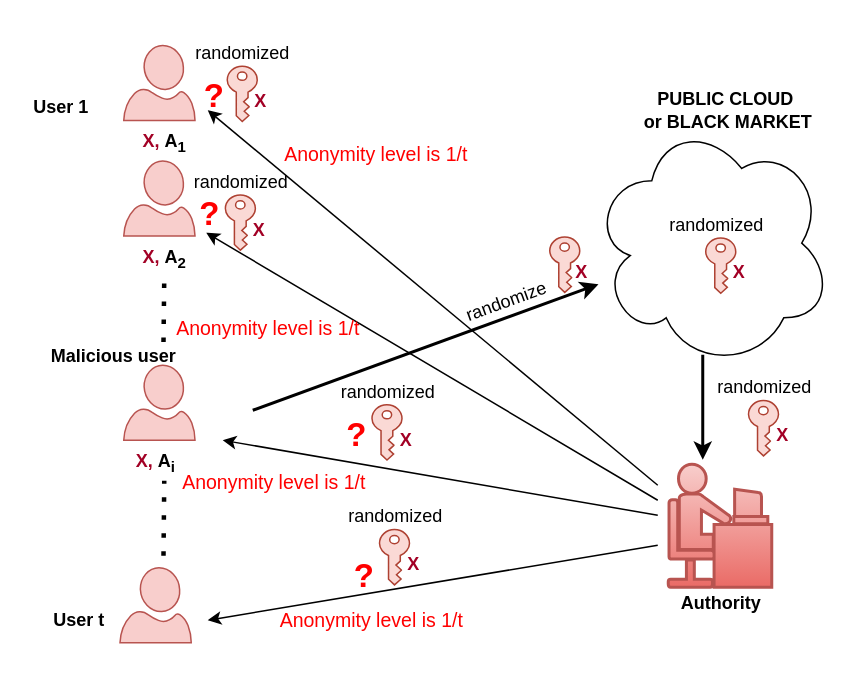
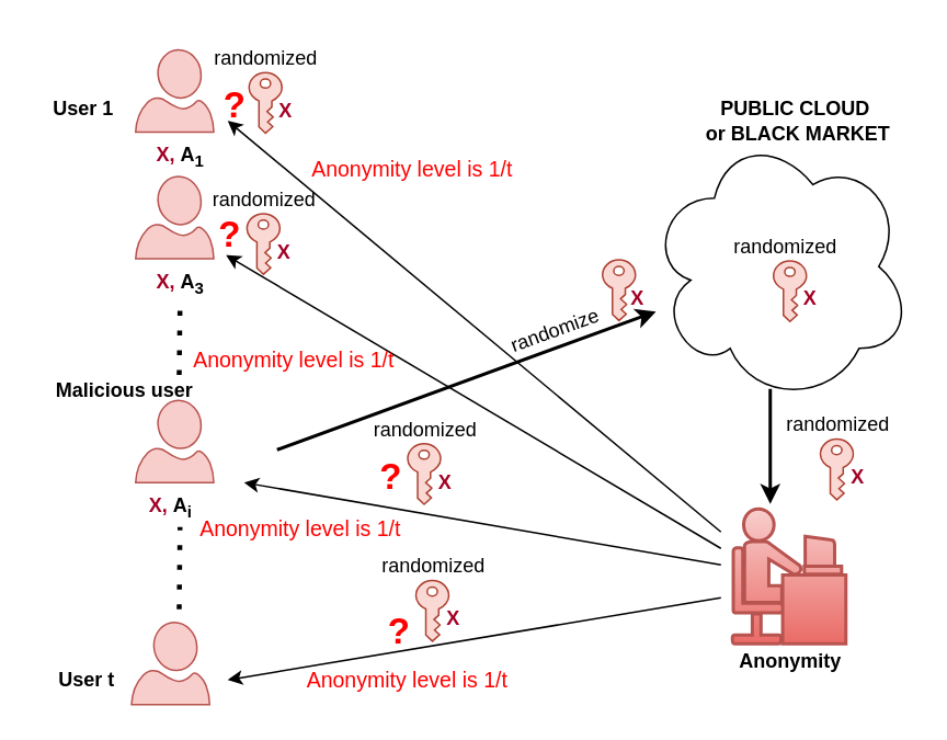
  <mxCell id="0" />
  <mxCell id="1" parent="0" />
  <mxCell id="2" value="" style="ellipse;shape=cloud;whiteSpace=wrap;html=1;" parent="1" vertex="1"><mxGeometry x="394" y="78.58" width="160" height="166" as="geometry" /></mxCell>
  <mxCell id="3" value="" style="verticalLabelPosition=bottom;html=1;verticalAlign=top;align=center;strokeColor=#b85450;fillColor=#f8cecc;shape=mxgraph.azure.user;" parent="1" vertex="1"><mxGeometry x="82" y="29.86" width="47.5" height="50" as="geometry" /></mxCell>
  <mxCell id="4" value="" style="verticalLabelPosition=bottom;html=1;verticalAlign=top;align=center;strokeColor=#b85450;fillColor=#f8cecc;shape=mxgraph.azure.user;" parent="1" vertex="1"><mxGeometry x="82" y="243" width="47.5" height="50" as="geometry" /></mxCell>
  <mxCell id="5" value="" style="verticalLabelPosition=bottom;html=1;verticalAlign=top;align=center;strokeColor=#b85450;fillColor=#f8cecc;shape=mxgraph.azure.user;" parent="1" vertex="1"><mxGeometry x="79.5" y="378" width="47.5" height="50" as="geometry" /></mxCell>
  <mxCell id="6" value="&lt;font color=&quot;#a20025&quot;&gt;X,&lt;/font&gt;&amp;nbsp;A&lt;sub&gt;1&lt;/sub&gt;" style="text;html=1;align=center;verticalAlign=middle;resizable=0;points=[];autosize=1;strokeColor=none;fillColor=none;fontStyle=1" parent="1" vertex="1"><mxGeometry x="84" y="79.86" width="50" height="30" as="geometry" /></mxCell>
  <mxCell id="7" value="" style="sketch=0;pointerEvents=1;shadow=0;dashed=0;html=1;strokeColor=#ae4132;labelPosition=center;verticalLabelPosition=bottom;verticalAlign=top;outlineConnect=0;align=center;shape=mxgraph.office.security.key_permissions;fillColor=#fad9d5;rotation=0;" parent="1" vertex="1"><mxGeometry x="470" y="158.15" width="20" height="36.85" as="geometry" /></mxCell>
  <mxCell id="8" value="PUBLIC CLOUD&lt;div&gt;&amp;nbsp;or BLACK MARKET&lt;/div&gt;" style="text;html=1;align=center;verticalAlign=middle;resizable=0;points=[];autosize=1;strokeColor=none;fillColor=none;fontStyle=1" parent="1" vertex="1"><mxGeometry x="418" y="52.86" width="130" height="40" as="geometry" /></mxCell>
  <mxCell id="9" value="randomized" style="text;html=1;align=center;verticalAlign=middle;resizable=0;points=[];autosize=1;strokeColor=none;fillColor=none;fontStyle=0" parent="1" vertex="1"><mxGeometry x="432" y="135" width="90" height="30" as="geometry" /></mxCell>
  <mxCell id="10" value="" style="sketch=0;pointerEvents=1;shadow=0;dashed=0;html=1;strokeColor=#ae4132;labelPosition=center;verticalLabelPosition=bottom;verticalAlign=top;outlineConnect=0;align=center;shape=mxgraph.office.security.key_permissions;fillColor=#fad9d5;rotation=0;" parent="1" vertex="1"><mxGeometry x="366" y="157.57" width="20" height="36.85" as="geometry" /></mxCell>
  <mxCell id="11" value="&lt;font color=&quot;#a20025&quot;&gt;X&lt;/font&gt;" style="text;html=1;align=center;verticalAlign=middle;resizable=0;points=[];autosize=1;strokeColor=none;fillColor=none;fontStyle=1" parent="1" vertex="1"><mxGeometry x="372" y="166.42" width="30" height="30" as="geometry" /></mxCell>
  <mxCell id="12" value="" style="endArrow=classic;html=1;rounded=0;strokeWidth=2;" parent="1" target="2" edge="1"><mxGeometry width="50" height="50" relative="1" as="geometry"><mxPoint x="168" y="273" as="sourcePoint" /><mxPoint x="443" y="245.75" as="targetPoint" /></mxGeometry></mxCell>
  <mxCell id="13" value="randomize" style="text;html=1;align=center;verticalAlign=middle;resizable=0;points=[];autosize=1;strokeColor=none;fillColor=none;fontStyle=0;rotation=-20;" parent="1" vertex="1"><mxGeometry x="297" y="186.15" width="80" height="30" as="geometry" /></mxCell>
  <mxCell id="14" value="&lt;font color=&quot;#a20025&quot;&gt;X,&lt;/font&gt;&amp;nbsp;A&lt;sub&gt;i&lt;/sub&gt;" style="text;html=1;align=center;verticalAlign=middle;resizable=0;points=[];autosize=1;strokeColor=none;fillColor=none;fontStyle=1" parent="1" vertex="1"><mxGeometry x="78.25" y="293" width="50" height="30" as="geometry" /></mxCell>
  <mxCell id="15" value="Malicious user" style="text;html=1;align=center;verticalAlign=middle;resizable=0;points=[];autosize=1;strokeColor=none;fillColor=none;fontStyle=1" parent="1" vertex="1"><mxGeometry x="24.5" y="222" width="100" height="30" as="geometry" /></mxCell>
  <mxCell id="16" value="" style="verticalLabelPosition=bottom;html=1;verticalAlign=top;align=center;strokeColor=#b85450;fillColor=#f8cecc;shape=mxgraph.azure.user;" parent="1" vertex="1"><mxGeometry x="82" y="106.86" width="47.5" height="50" as="geometry" /></mxCell>
- <mxCell id="17" value="&lt;font color=&quot;#a20025&quot;&gt;X,&lt;/font&gt;&amp;nbsp;A&lt;sub&gt;2&lt;/sub&gt;" style="text;html=1;align=center;verticalAlign=middle;resizable=0;points=[];autosize=1;strokeColor=none;fillColor=none;fontStyle=1" parent="1" vertex="1"><mxGeometry x="84" y="156.86" width="50" height="30" as="geometry" /></mxCell>
+ <mxCell id="17" value="&lt;font color=&quot;#a20025&quot;&gt;X,&lt;/font&gt;&amp;nbsp;A&lt;sub&gt;3&lt;/sub&gt;" style="text;html=1;align=center;verticalAlign=middle;resizable=0;points=[];autosize=1;strokeColor=none;fillColor=none;fontStyle=1" parent="1" vertex="1"><mxGeometry x="84" y="156.86" width="50" height="30" as="geometry" /></mxCell>
  <mxCell id="18" value="" style="shape=mxgraph.cisco.people.androgenous_person;html=1;pointerEvents=1;dashed=0;fillColor=#f8cecc;strokeColor=#b85450;strokeWidth=2;verticalLabelPosition=bottom;verticalAlign=top;align=center;outlineConnect=0;gradientColor=#ea6b66;" parent="1" vertex="1"><mxGeometry x="445" y="309" width="69" height="82" as="geometry" /></mxCell>
  <mxCell id="19" value="&lt;font color=&quot;#a20025&quot;&gt;X&lt;/font&gt;" style="text;html=1;align=center;verticalAlign=middle;resizable=0;points=[];autosize=1;strokeColor=none;fillColor=none;fontStyle=1" parent="1" vertex="1"><mxGeometry x="476.5" y="166.42" width="30" height="30" as="geometry" /></mxCell>
  <mxCell id="20" value="" style="endArrow=classic;html=1;rounded=0;strokeWidth=2;" parent="1" edge="1"><mxGeometry width="50" height="50" relative="1" as="geometry"><mxPoint x="468" y="236" as="sourcePoint" /><mxPoint x="468" y="306" as="targetPoint" /></mxGeometry></mxCell>
  <mxCell id="21" value="" style="sketch=0;pointerEvents=1;shadow=0;dashed=0;html=1;strokeColor=#ae4132;labelPosition=center;verticalLabelPosition=bottom;verticalAlign=top;outlineConnect=0;align=center;shape=mxgraph.office.security.key_permissions;fillColor=#fad9d5;rotation=0;" parent="1" vertex="1"><mxGeometry x="498.5" y="266.57" width="20" height="36.85" as="geometry" /></mxCell>
  <mxCell id="22" value="&lt;font color=&quot;#a20025&quot;&gt;X&lt;/font&gt;" style="text;html=1;align=center;verticalAlign=middle;resizable=0;points=[];autosize=1;strokeColor=none;fillColor=none;fontStyle=1" parent="1" vertex="1"><mxGeometry x="505.5" y="275" width="30" height="30" as="geometry" /></mxCell>
  <mxCell id="23" value="" style="endArrow=classic;html=1;rounded=0;" parent="1" edge="1"><mxGeometry width="50" height="50" relative="1" as="geometry"><mxPoint x="438" y="323" as="sourcePoint" /><mxPoint x="138" y="73" as="targetPoint" /></mxGeometry></mxCell>
  <mxCell id="24" value="" style="endArrow=classic;html=1;rounded=0;entryX=1.06;entryY=-0.073;entryDx=0;entryDy=0;entryPerimeter=0;" parent="1" target="17" edge="1"><mxGeometry width="50" height="50" relative="1" as="geometry"><mxPoint x="438" y="333" as="sourcePoint" /><mxPoint x="158" y="203" as="targetPoint" /></mxGeometry></mxCell>
  <mxCell id="25" value="" style="endArrow=classic;html=1;rounded=0;" parent="1" edge="1"><mxGeometry width="50" height="50" relative="1" as="geometry"><mxPoint x="438" y="343" as="sourcePoint" /><mxPoint x="148" y="293" as="targetPoint" /></mxGeometry></mxCell>
  <mxCell id="26" value="" style="endArrow=classic;html=1;rounded=0;" parent="1" edge="1"><mxGeometry width="50" height="50" relative="1" as="geometry"><mxPoint x="438" y="363" as="sourcePoint" /><mxPoint x="138" y="413" as="targetPoint" /></mxGeometry></mxCell>
  <mxCell id="27" value="&lt;b&gt;&lt;font color=&quot;#ff0000&quot; style=&quot;font-size: 22px;&quot;&gt;?&lt;/font&gt;&lt;/b&gt;" style="text;html=1;align=center;verticalAlign=middle;resizable=0;points=[];autosize=1;strokeColor=none;fillColor=none;" parent="1" vertex="1"><mxGeometry x="121.75" y="43.93" width="40" height="40" as="geometry" /></mxCell>
  <mxCell id="28" value="&lt;b&gt;&lt;font color=&quot;#ff0000&quot; style=&quot;font-size: 22px;&quot;&gt;?&lt;/font&gt;&lt;/b&gt;" style="text;html=1;align=center;verticalAlign=middle;resizable=0;points=[];autosize=1;strokeColor=none;fillColor=none;" parent="1" vertex="1"><mxGeometry x="119.25" y="122.94" width="40" height="40" as="geometry" /></mxCell>
  <mxCell id="29" value="&lt;b&gt;&lt;font color=&quot;#ff0000&quot; style=&quot;font-size: 22px;&quot;&gt;?&lt;/font&gt;&lt;/b&gt;" style="text;html=1;align=center;verticalAlign=middle;resizable=0;points=[];autosize=1;strokeColor=none;fillColor=none;" parent="1" vertex="1"><mxGeometry x="217" y="270.25" width="40" height="40" as="geometry" /></mxCell>
  <mxCell id="30" value="&lt;b&gt;&lt;font color=&quot;#ff0000&quot; style=&quot;font-size: 22px;&quot;&gt;?&lt;/font&gt;&lt;/b&gt;" style="text;html=1;align=center;verticalAlign=middle;resizable=0;points=[];autosize=1;strokeColor=none;fillColor=none;" parent="1" vertex="1"><mxGeometry x="222" y="364" width="40" height="40" as="geometry" /></mxCell>
- <mxCell id="31" value="Authority" style="text;html=1;align=center;verticalAlign=middle;resizable=0;points=[];autosize=1;strokeColor=none;fillColor=none;fontStyle=1" parent="1" vertex="1"><mxGeometry x="445" y="387" width="70" height="30" as="geometry" /></mxCell>
+ <mxCell id="31" value="Anonymity" style="text;html=1;align=center;verticalAlign=middle;resizable=0;points=[];autosize=1;strokeColor=none;fillColor=none;fontStyle=1" parent="1" vertex="1"><mxGeometry x="445" y="387" width="70" height="30" as="geometry" /></mxCell>
  <mxCell id="32" value="" style="endArrow=none;dashed=1;html=1;dashPattern=1 3;strokeWidth=3;rounded=0;" parent="1" edge="1"><mxGeometry width="50" height="50" relative="1" as="geometry"><mxPoint x="108.5" y="370" as="sourcePoint" /><mxPoint x="109" y="320" as="targetPoint" /></mxGeometry></mxCell>
  <mxCell id="33" value="" style="endArrow=none;dashed=1;html=1;dashPattern=1 3;strokeWidth=3;rounded=0;" parent="1" edge="1"><mxGeometry width="50" height="50" relative="1" as="geometry"><mxPoint x="108.5" y="227.5" as="sourcePoint" /><mxPoint x="109" y="185" as="targetPoint" /></mxGeometry></mxCell>
- <mxCell id="34" value="User 1" style="text;html=1;align=center;verticalAlign=middle;resizable=0;points=[];autosize=1;strokeColor=none;fillColor=none;fontStyle=1" parent="1" vertex="1"><mxGeometry x="10" y="56" width="60" height="30" as="geometry" /></mxCell>
+ <mxCell id="34" value="User 1" style="text;html=1;align=center;verticalAlign=middle;resizable=0;points=[];autosize=1;strokeColor=none;fillColor=none;fontStyle=1" parent="1" vertex="1"><mxGeometry x="20" y="51" width="60" height="30" as="geometry" /></mxCell>
  <mxCell id="35" value="User t" style="text;html=1;align=center;verticalAlign=middle;resizable=0;points=[];autosize=1;strokeColor=none;fillColor=none;fontStyle=1" parent="1" vertex="1"><mxGeometry x="22" y="398" width="60" height="30" as="geometry" /></mxCell>
  <mxCell id="36" value="randomized" style="text;html=1;align=center;verticalAlign=middle;resizable=0;points=[];autosize=1;strokeColor=none;fillColor=none;fontStyle=0" parent="1" vertex="1"><mxGeometry x="464" y="243" width="90" height="30" as="geometry" /></mxCell>
  <mxCell id="37" value="" style="sketch=0;pointerEvents=1;shadow=0;dashed=0;html=1;strokeColor=#ae4132;labelPosition=center;verticalLabelPosition=bottom;verticalAlign=top;outlineConnect=0;align=center;shape=mxgraph.office.security.key_permissions;fillColor=#fad9d5;rotation=0;" parent="1" vertex="1"><mxGeometry x="252.5" y="352.57" width="20" height="36.85" as="geometry" /></mxCell>
  <mxCell id="38" value="&lt;font color=&quot;#a20025&quot;&gt;X&lt;/font&gt;" style="text;html=1;align=center;verticalAlign=middle;resizable=0;points=[];autosize=1;strokeColor=none;fillColor=none;fontStyle=1" parent="1" vertex="1"><mxGeometry x="259.5" y="361" width="30" height="30" as="geometry" /></mxCell>
  <mxCell id="39" value="randomized" style="text;html=1;align=center;verticalAlign=middle;resizable=0;points=[];autosize=1;strokeColor=none;fillColor=none;fontStyle=0" parent="1" vertex="1"><mxGeometry x="217.5" y="329" width="90" height="30" as="geometry" /></mxCell>
  <mxCell id="40" value="" style="sketch=0;pointerEvents=1;shadow=0;dashed=0;html=1;strokeColor=#ae4132;labelPosition=center;verticalLabelPosition=bottom;verticalAlign=top;outlineConnect=0;align=center;shape=mxgraph.office.security.key_permissions;fillColor=#fad9d5;rotation=0;" parent="1" vertex="1"><mxGeometry x="247.5" y="269.32" width="20" height="36.85" as="geometry" /></mxCell>
  <mxCell id="41" value="&lt;font color=&quot;#a20025&quot;&gt;X&lt;/font&gt;" style="text;html=1;align=center;verticalAlign=middle;resizable=0;points=[];autosize=1;strokeColor=none;fillColor=none;fontStyle=1" parent="1" vertex="1"><mxGeometry x="254.5" y="277.75" width="30" height="30" as="geometry" /></mxCell>
  <mxCell id="42" value="randomized" style="text;html=1;align=center;verticalAlign=middle;resizable=0;points=[];autosize=1;strokeColor=none;fillColor=none;fontStyle=0" parent="1" vertex="1"><mxGeometry x="212.5" y="245.75" width="90" height="30" as="geometry" /></mxCell>
  <mxCell id="43" value="" style="sketch=0;pointerEvents=1;shadow=0;dashed=0;html=1;strokeColor=#ae4132;labelPosition=center;verticalLabelPosition=bottom;verticalAlign=top;outlineConnect=0;align=center;shape=mxgraph.office.security.key_permissions;fillColor=#fad9d5;rotation=0;" parent="1" vertex="1"><mxGeometry x="149.75" y="129.43" width="20" height="36.85" as="geometry" /></mxCell>
  <mxCell id="44" value="&lt;font color=&quot;#a20025&quot;&gt;X&lt;/font&gt;" style="text;html=1;align=center;verticalAlign=middle;resizable=0;points=[];autosize=1;strokeColor=none;fillColor=none;fontStyle=1" parent="1" vertex="1"><mxGeometry x="156.75" y="137.86" width="30" height="30" as="geometry" /></mxCell>
  <mxCell id="45" value="randomized" style="text;html=1;align=center;verticalAlign=middle;resizable=0;points=[];autosize=1;strokeColor=none;fillColor=none;fontStyle=0" parent="1" vertex="1"><mxGeometry x="114.75" y="105.86" width="90" height="30" as="geometry" /></mxCell>
  <mxCell id="46" value="" style="sketch=0;pointerEvents=1;shadow=0;dashed=0;html=1;strokeColor=#ae4132;labelPosition=center;verticalLabelPosition=bottom;verticalAlign=top;outlineConnect=0;align=center;shape=mxgraph.office.security.key_permissions;fillColor=#fad9d5;rotation=0;" parent="1" vertex="1"><mxGeometry x="151" y="43.64" width="20" height="36.85" as="geometry" /></mxCell>
  <mxCell id="47" value="&lt;font color=&quot;#a20025&quot;&gt;X&lt;/font&gt;" style="text;html=1;align=center;verticalAlign=middle;resizable=0;points=[];autosize=1;strokeColor=none;fillColor=none;fontStyle=1" parent="1" vertex="1"><mxGeometry x="158" y="52.07" width="30" height="30" as="geometry" /></mxCell>
  <mxCell id="48" value="randomized" style="text;html=1;align=center;verticalAlign=middle;resizable=0;points=[];autosize=1;strokeColor=none;fillColor=none;fontStyle=0" parent="1" vertex="1"><mxGeometry x="116" y="20.07" width="90" height="30" as="geometry" /></mxCell>
  <mxCell id="49" value="&lt;font style=&quot;caret-color: rgb(255, 0, 0); color: rgb(255, 0, 0); font-weight: 400; font-size: 13px;&quot;&gt;Anonymity level is&lt;/font&gt;&lt;span style=&quot;caret-color: rgb(255, 0, 0); color: rgb(255, 0, 0); font-weight: 400; font-size: 13px;&quot;&gt;&amp;nbsp;1/t&lt;/span&gt;" style="text;html=1;align=center;verticalAlign=middle;resizable=0;points=[];autosize=1;strokeColor=none;fillColor=none;fontStyle=1" parent="1" vertex="1"><mxGeometry x="171.75" y="398" width="150" height="30" as="geometry" /></mxCell>
  <mxCell id="50" value="&lt;font style=&quot;caret-color: rgb(255, 0, 0); color: rgb(255, 0, 0); font-weight: 400; font-size: 13px;&quot;&gt;Anonymity level is&lt;/font&gt;&lt;span style=&quot;caret-color: rgb(255, 0, 0); color: rgb(255, 0, 0); font-weight: 400; font-size: 13px;&quot;&gt;&amp;nbsp;1/t&lt;/span&gt;" style="text;html=1;align=center;verticalAlign=middle;resizable=0;points=[];autosize=1;strokeColor=none;fillColor=none;fontStyle=1" parent="1" vertex="1"><mxGeometry x="106.5" y="306" width="150" height="30" as="geometry" /></mxCell>
  <mxCell id="51" value="&lt;font style=&quot;caret-color: rgb(255, 0, 0); color: rgb(255, 0, 0); font-weight: 400; font-size: 13px;&quot;&gt;Anonymity level is&lt;/font&gt;&lt;span style=&quot;caret-color: rgb(255, 0, 0); color: rgb(255, 0, 0); font-weight: 400; font-size: 13px;&quot;&gt;&amp;nbsp;1/t&lt;/span&gt;" style="text;html=1;align=center;verticalAlign=middle;resizable=0;points=[];autosize=1;strokeColor=none;fillColor=none;fontStyle=1" parent="1" vertex="1"><mxGeometry x="175" y="87" width="150" height="30" as="geometry" /></mxCell>
  <mxCell id="52" value="&lt;font style=&quot;caret-color: rgb(255, 0, 0); color: rgb(255, 0, 0); font-weight: 400; font-size: 13px;&quot;&gt;Anonymity level is&lt;/font&gt;&lt;span style=&quot;caret-color: rgb(255, 0, 0); color: rgb(255, 0, 0); font-weight: 400; font-size: 13px;&quot;&gt;&amp;nbsp;1/t&lt;/span&gt;" style="text;html=1;align=center;verticalAlign=middle;resizable=0;points=[];autosize=1;strokeColor=none;fillColor=none;fontStyle=1" parent="1" vertex="1"><mxGeometry x="102.5" y="203" width="150" height="30" as="geometry" /></mxCell>
